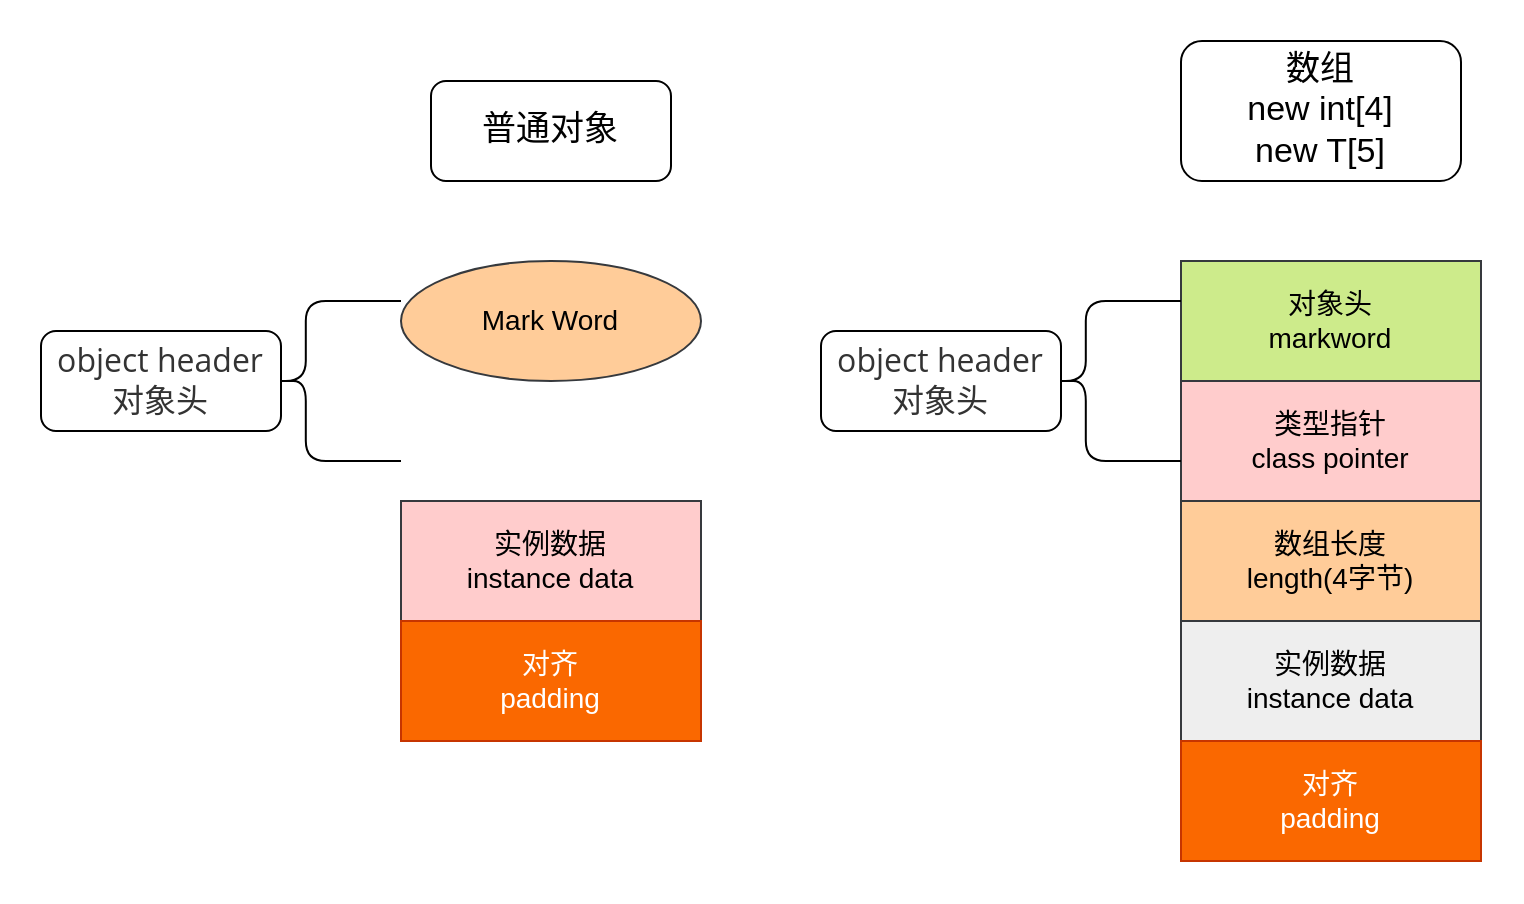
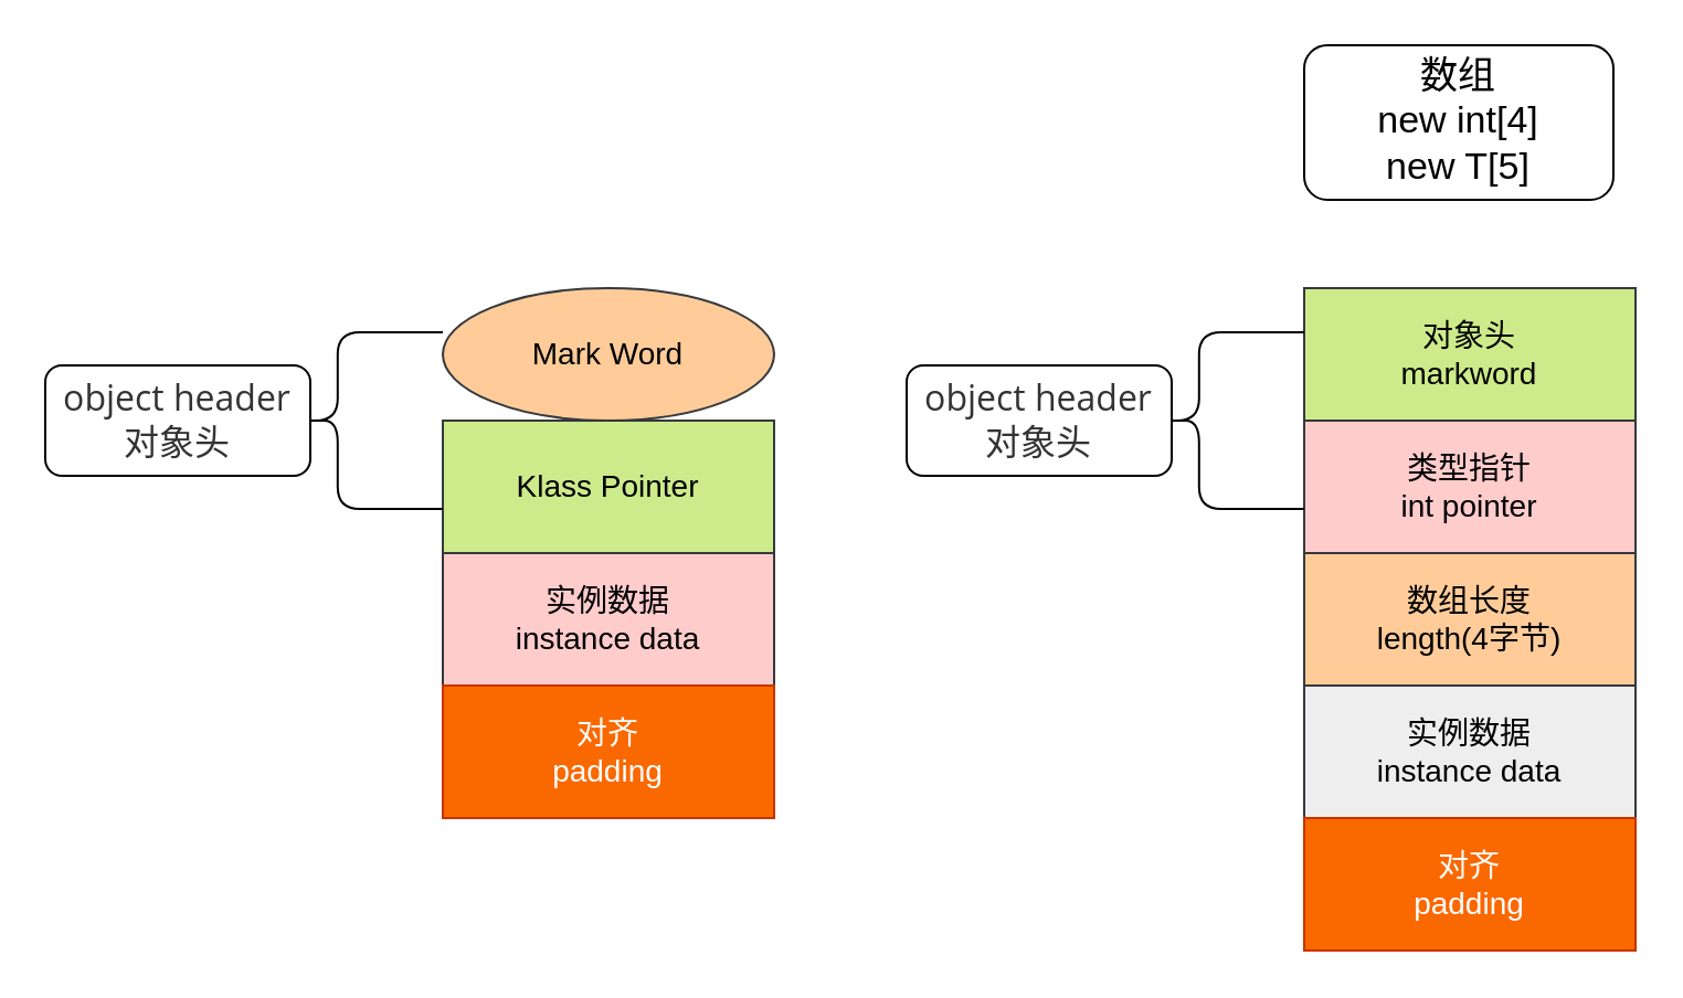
  <mxCell id="0" />
  <mxCell id="1" parent="0" />
- <mxCell id="2" value="普通对象" style="rounded=1;whiteSpace=wrap;html=1;fontSize=17;" parent="1" vertex="1"><mxGeometry x="215" y="40" width="120" height="50" as="geometry" /></mxCell>
  <mxCell id="3" value="Mark Word" style="ellipse;whiteSpace=wrap;html=1;fontSize=14;fillColor=#ffcc99;strokeColor=#36393d;" parent="1" vertex="1"><mxGeometry x="200" y="130" width="150" height="60" as="geometry" /></mxCell>
+ <mxCell id="4" value="Klass Pointer" style="rounded=0;whiteSpace=wrap;html=1;fontSize=14;fillColor=#cdeb8b;strokeColor=#36393d;" parent="1" vertex="1"><mxGeometry x="200" y="190" width="150" height="60" as="geometry" /></mxCell>
  <mxCell id="5" value="实例数据&lt;br style=&quot;font-size: 14px&quot;&gt;instance data" style="rounded=0;whiteSpace=wrap;html=1;fontSize=14;fillColor=#ffcccc;strokeColor=#36393d;" parent="1" vertex="1"><mxGeometry x="200" y="250" width="150" height="60" as="geometry" /></mxCell>
  <mxCell id="6" value="对齐&lt;br style=&quot;font-size: 14px&quot;&gt;padding" style="rounded=0;whiteSpace=wrap;html=1;fontSize=14;fillColor=#fa6800;strokeColor=#C73500;fontColor=#ffffff;" parent="1" vertex="1"><mxGeometry x="200" y="310" width="150" height="60" as="geometry" /></mxCell>
  <mxCell id="7" value="数组&lt;br&gt;new int[4]&lt;br&gt;new T[5]" style="rounded=1;whiteSpace=wrap;html=1;fontSize=17;" parent="1" vertex="1"><mxGeometry x="590" y="20" width="140" height="70" as="geometry" /></mxCell>
  <mxCell id="8" value="对象头&lt;br style=&quot;font-size: 14px;&quot;&gt;markword" style="rounded=0;whiteSpace=wrap;html=1;fontSize=14;fillColor=#cdeb8b;strokeColor=#36393d;" parent="1" vertex="1"><mxGeometry x="590" y="130" width="150" height="60" as="geometry" /></mxCell>
- <mxCell id="9" value="类型指针&lt;br style=&quot;font-size: 14px&quot;&gt;class pointer" style="rounded=0;whiteSpace=wrap;html=1;fontSize=14;fillColor=#ffcccc;strokeColor=#36393d;" parent="1" vertex="1"><mxGeometry x="590" y="190" width="150" height="60" as="geometry" /></mxCell>
+ <mxCell id="9" value="类型指针&lt;br style=&quot;font-size: 14px&quot;&gt;int pointer" style="rounded=0;whiteSpace=wrap;html=1;fontSize=14;fillColor=#ffcccc;strokeColor=#36393d;" parent="1" vertex="1"><mxGeometry x="590" y="190" width="150" height="60" as="geometry" /></mxCell>
  <mxCell id="10" value="实例数据&lt;br style=&quot;font-size: 14px&quot;&gt;instance data" style="rounded=0;whiteSpace=wrap;html=1;fontSize=14;fillColor=#eeeeee;strokeColor=#36393d;" parent="1" vertex="1"><mxGeometry x="590" y="310" width="150" height="60" as="geometry" /></mxCell>
  <mxCell id="11" value="对齐&lt;br style=&quot;font-size: 14px&quot;&gt;padding" style="rounded=0;whiteSpace=wrap;html=1;fontSize=14;fillColor=#fa6800;strokeColor=#C73500;fontColor=#ffffff;" parent="1" vertex="1"><mxGeometry x="590" y="370" width="150" height="60" as="geometry" /></mxCell>
  <mxCell id="12" value="数组长度&lt;br style=&quot;font-size: 14px&quot;&gt;length(4字节)" style="rounded=0;whiteSpace=wrap;html=1;fontSize=14;fillColor=#ffcc99;strokeColor=#36393d;" parent="1" vertex="1"><mxGeometry x="590" y="250" width="150" height="60" as="geometry" /></mxCell>
  <mxCell id="13" value="" style="shape=curlyBracket;whiteSpace=wrap;html=1;rounded=1;size=0.32;" vertex="1" parent="1"><mxGeometry x="130" y="150" width="70" height="80" as="geometry" /></mxCell>
  <mxCell id="14" value="&lt;span style=&quot;color: rgb(51 , 51 , 51) ; font-family: &amp;#34;open sans&amp;#34; , &amp;#34;clear sans&amp;#34; , &amp;#34;helvetica neue&amp;#34; , &amp;#34;helvetica&amp;#34; , &amp;#34;arial&amp;#34; , sans-serif ; font-size: 16px ; white-space: pre-wrap ; background-color: rgb(255 , 255 , 255)&quot;&gt;object header&lt;br/&gt;对象头&lt;br/&gt;&lt;/span&gt;" style="rounded=1;whiteSpace=wrap;html=1;" vertex="1" parent="1"><mxGeometry y="165" width="120" height="50" as="geometry" x="20" /></mxCell>
  <mxCell id="15" value="" style="shape=curlyBracket;whiteSpace=wrap;html=1;rounded=1;size=0.32;" vertex="1" parent="1"><mxGeometry x="520" y="150" width="70" height="80" as="geometry" /></mxCell>
  <mxCell id="16" value="&lt;span style=&quot;color: rgb(51 , 51 , 51) ; font-family: &amp;#34;open sans&amp;#34; , &amp;#34;clear sans&amp;#34; , &amp;#34;helvetica neue&amp;#34; , &amp;#34;helvetica&amp;#34; , &amp;#34;arial&amp;#34; , sans-serif ; font-size: 16px ; white-space: pre-wrap ; background-color: rgb(255 , 255 , 255)&quot;&gt;object header&lt;br/&gt;对象头&lt;br/&gt;&lt;/span&gt;" style="rounded=1;whiteSpace=wrap;html=1;" vertex="1" parent="1"><mxGeometry x="410" y="165" width="120" height="50" as="geometry" /></mxCell>
